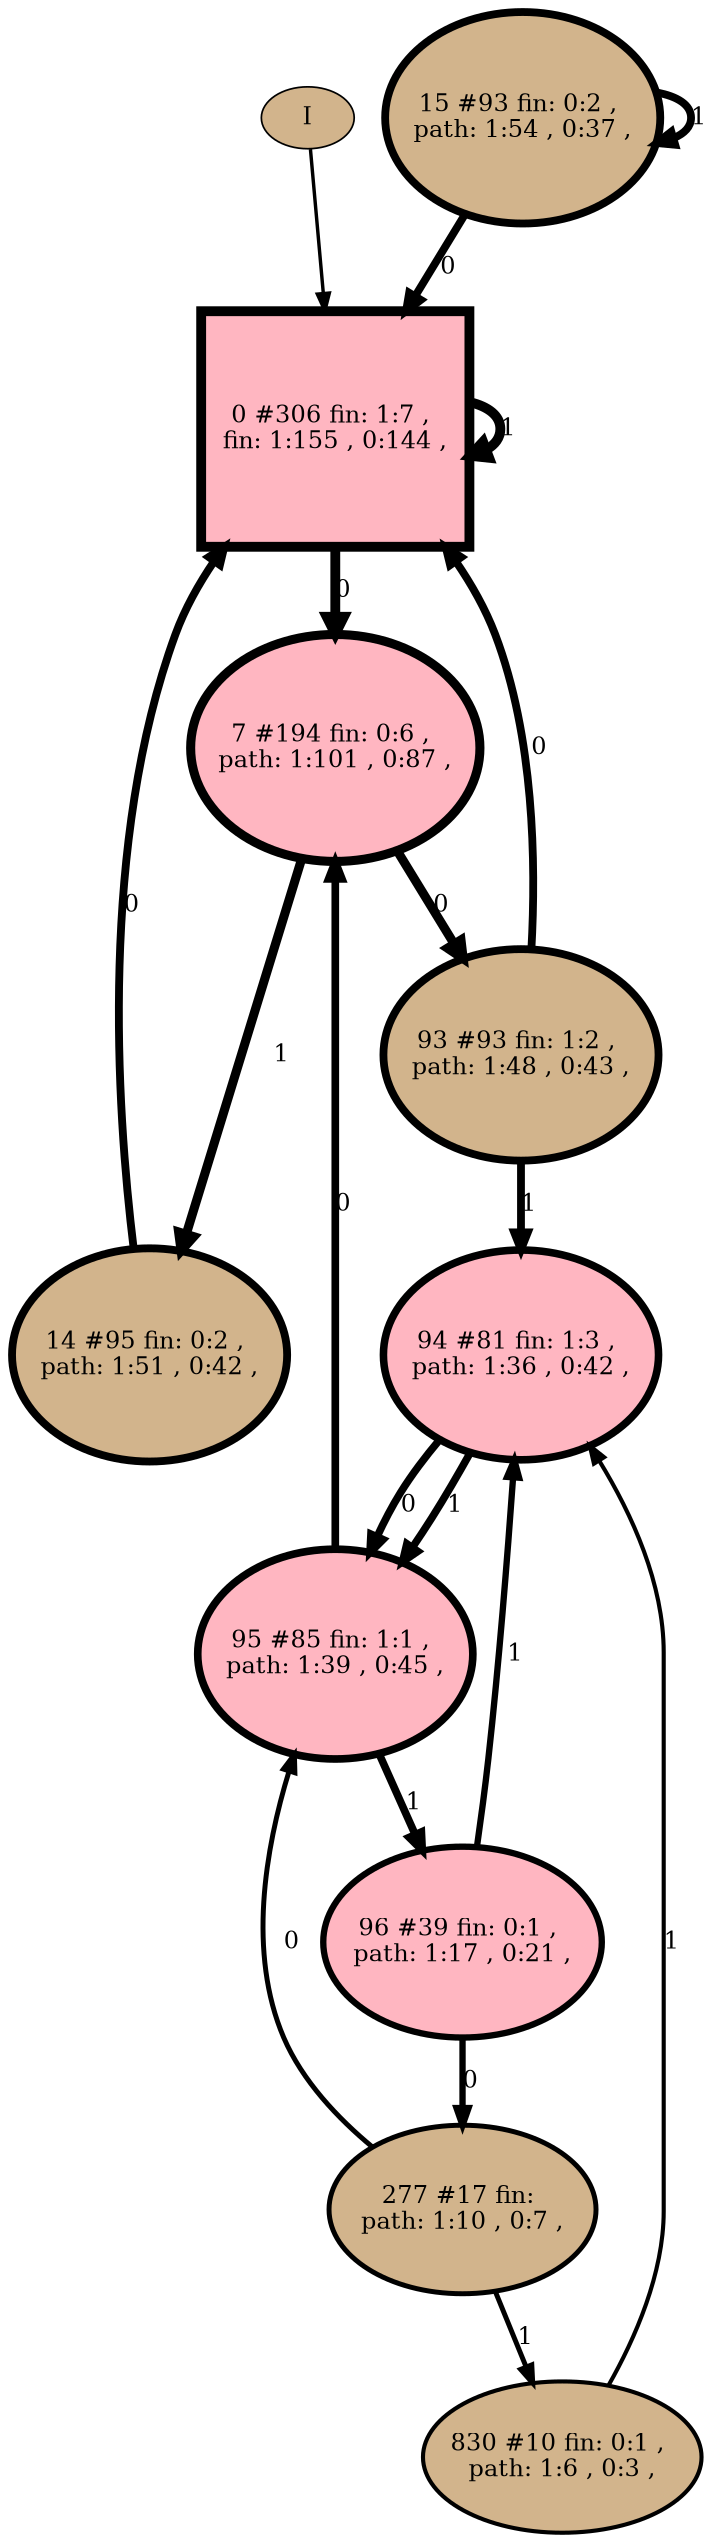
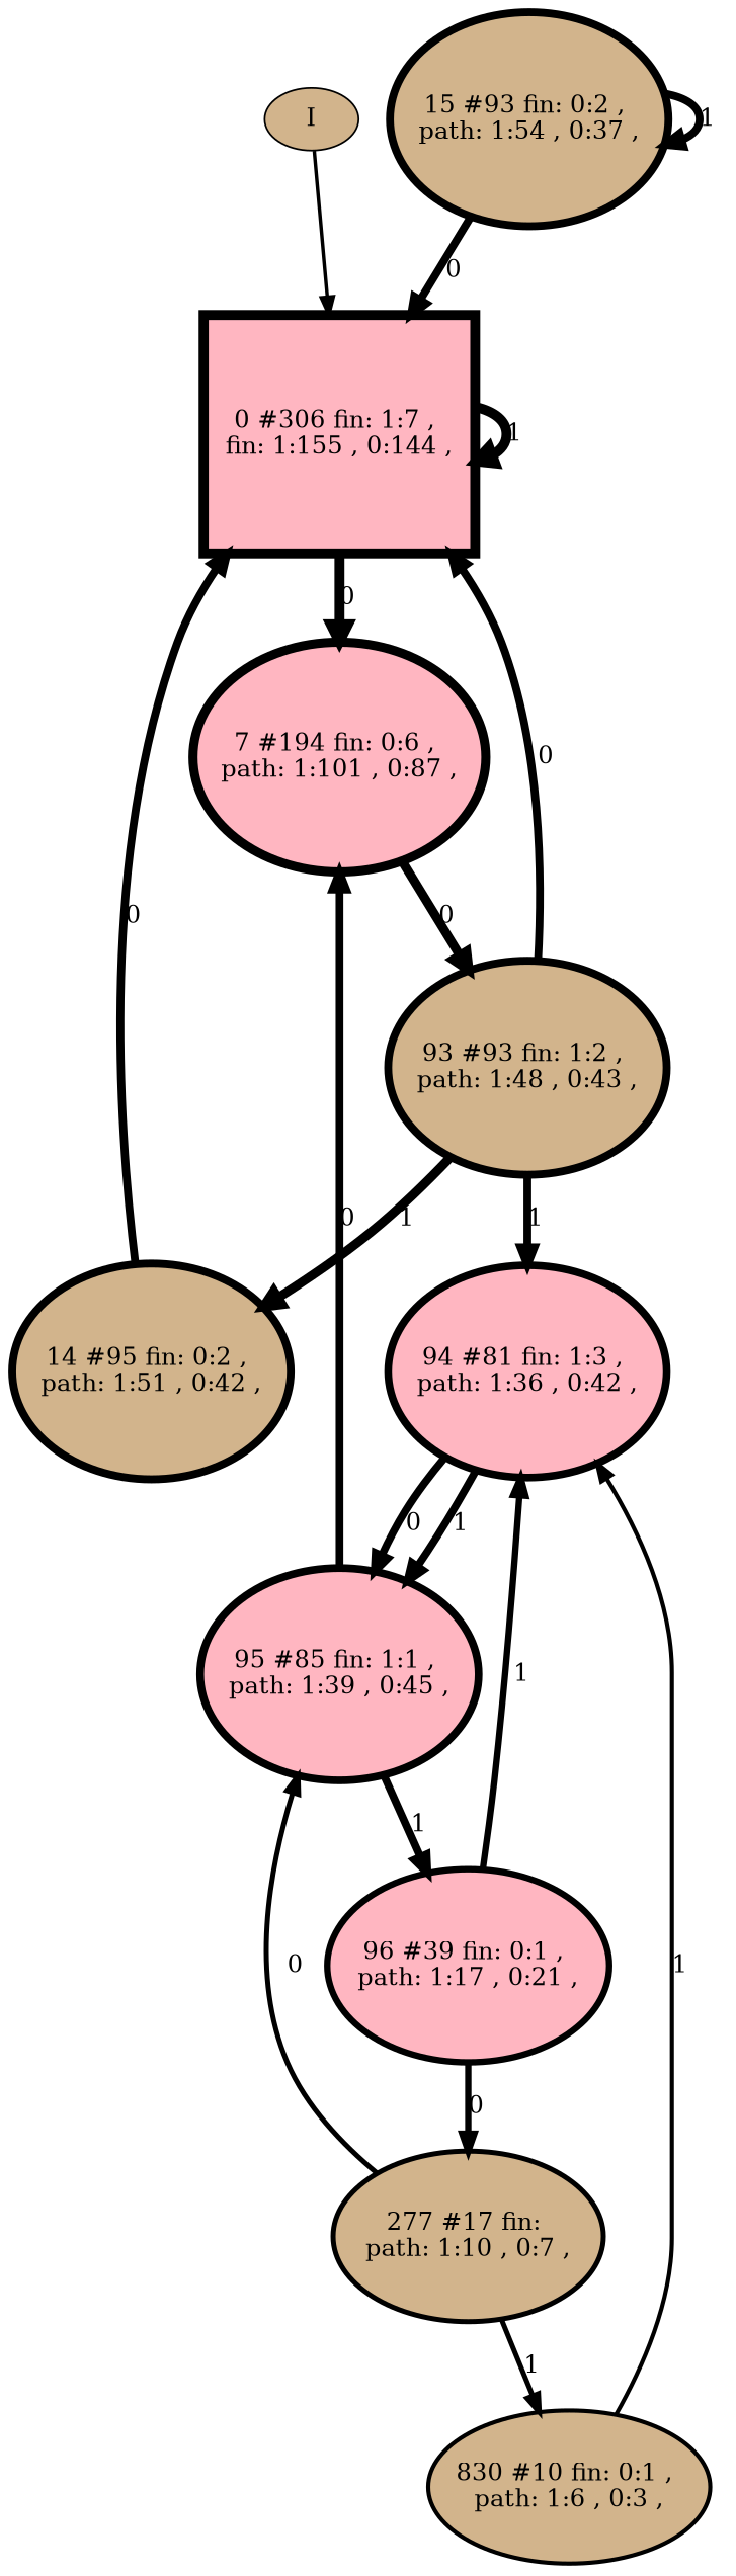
  digraph {
    node [fillcolor=tan penwidth=4.54329 style=filled]
    edge [penwidth=4.54329 style=bold]
    n1 [fillcolor=lightpink height=1.90611 label="0 #306 fin: 1:7 , \n fin: 1:155 , 0:144 , " penwidth=5.72685 shape=box width=1.90611]
    n2 [fillcolor=lightpink height=1.83625 label="7 #194 fin: 0:6 , \n path: 1:101 , 0:87 , " penwidth=5.273 width=1.83625]
    n3 [height=1.71638 label="14 #95 fin: 0:2 , \n path: 1:51 , 0:42 , " penwidth=4.56435 width=1.71638]
    n4 [height=1.71259 label="93 #93 fin: 1:2 , \n path: 1:48 , 0:43 , " width=1.71259]
    I [penwidth=""]
    n6 [fillcolor=lightpink height=1.68764 label="94 #81 fin: 1:3 , \n path: 1:36 , 0:42 , " penwidth=4.40672 width=1.68764]
    n7 [height=1.71259 label="15 #93 fin: 0:2 , \n path: 1:54 , 0:37 , " width=1.71259]
    n8 [fillcolor=lightpink height=1.69641 label="95 #85 fin: 1:1 , \n path: 1:39 , 0:45 , " penwidth=4.45435 width=1.69641]
    n9 [fillcolor=lightpink height=1.54519 label="96 #39 fin: 0:1 , \n path: 1:17 , 0:21 , " penwidth=3.68888 width=1.54519]
    n10 [height=1.3585 label="277 #17 fin: \n path: 1:10 , 0:7 , " penwidth=2.89037 width=1.3585]
    n11 [height=1.22316 label="830 #10 fin: 0:1 , \n path: 1:6 , 0:3 , " penwidth=2.3979 width=1.22316]
    n1 -> n1 [label="1 " penwidth=5.72685 style=solid]
    n1 -> n2 [label="0 " penwidth=5.72685 style=solid]
-   n2 -> n3 [label="1 " penwidth=5.273]
+   n4 -> n3 [label="1 " penwidth=5.273]
    n2 -> n4 [label="0 " penwidth=5.273 style=solid]
    n3 -> n1 [label="0 " penwidth=4.56435 style=solid]
    n4 -> n1 [label="0 " style=solid]
    n4 -> n6 [label="1 "]
    I -> n1 [penwidth=""]
    n6 -> n8 [label="1 " penwidth=4.40672]
    n6 -> n8 [label="0 " penwidth=4.40672]
    n7 -> n1 [label="0 "]
    n7 -> n7 [label="1 "]
    n8 -> n2 [label="0 " penwidth=4.45435 style=solid]
    n8 -> n9 [label="1 " penwidth=4.45435]
    n9 -> n6 [label="1 " penwidth=3.68888 style=solid]
    n9 -> n10 [label="0 " penwidth=3.68888]
    n10 -> n8 [label="0 " penwidth=2.89037 style=solid]
    n10 -> n11 [label="1 " penwidth=2.89037]
    n11 -> n6 [label="1 " penwidth=2.3979 style=solid]
  }
